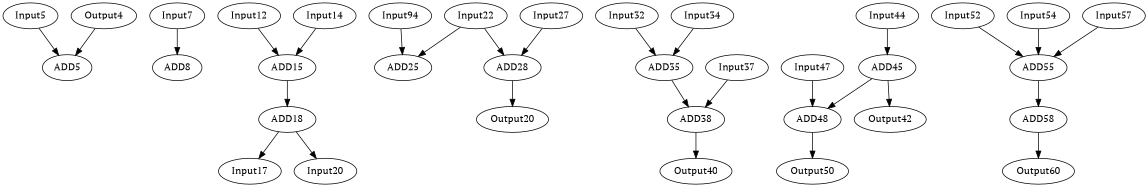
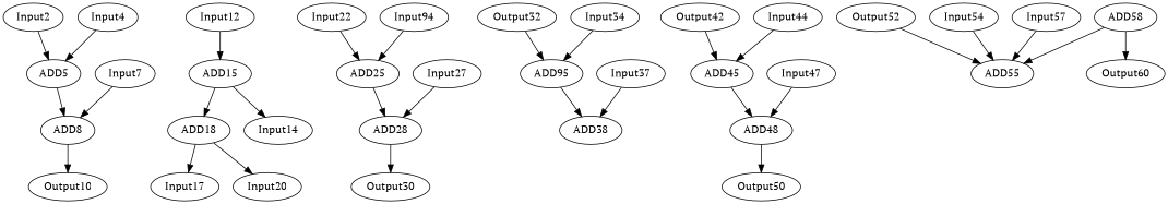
  digraph {
    fontname="PT Serif"
    node [fontname="PT Serif" offset="0, 0" opcode=input pattern="2, 55, 4, 55"]
    edge [fontname="PT Serif" operand=0]
-   Input2 [ref_name=A0 label=Input5]
+   Input2 [ref_name=A0]
    ADD5 [opcode=add offset="" pattern=""]
    ADD8 [opcode=add offset="" pattern=""]
-   Input4 [ref_name=B0 label=Output4]
+   Input4 [ref_name=B0]
+   Output10 [opcode=output ref_name=D0]
    Input7 [ref_name=C0]
    Input12 [ref_name=A1]
    ADD15 [opcode=add offset="" pattern=""]
    ADD18 [opcode=add offset="" pattern=""]
    Input14 [ref_name=B1]
    Input17 [ref_name=C1]
    n12 [label=Input20 opcode=output ref_name=D1]
    Input22 [ref_name=A2]
    ADD25 [opcode=add offset="" pattern=""]
    ADD28 [opcode=add offset="" pattern=""]
    n16 [label=Input94 ref_name=B2]
-   Output30 [opcode=output ref_name=D2 label=Output20]
+   Output30 [opcode=output ref_name=D2]
    Input27 [ref_name=C2]
-   Input32 [ref_name=A3]
-   ADD35 [opcode=add offset="" pattern=""]
+   Input32 [ref_name=A3 label=Output32]
+   ADD35 [opcode=add label=ADD95 offset="" pattern=""]
    ADD38 [opcode=add offset="" pattern=""]
    Input34 [ref_name=B3]
-   Output40 [opcode=output ref_name=D3]
    Input37 [ref_name=C3]
    n25 [label=Output42 ref_name=A4]
    ADD45 [opcode=add offset="" pattern=""]
    ADD48 [opcode=add offset="" pattern=""]
    Input44 [ref_name=B4]
    Output50 [opcode=output ref_name=D4]
    Input47 [ref_name=C4]
-   Input52 [ref_name=A5]
+   Input52 [ref_name=A5 label=Output52]
    ADD55 [opcode=add offset="" pattern=""]
    ADD58 [opcode=add offset="" pattern=""]
    Input54 [ref_name=B5]
    Output60 [opcode=output ref_name=D5]
    Input57 [ref_name=C5]
    Input2 -> ADD5 [operand=1]
+   ADD5 -> ADD8
+   ADD8 -> Output10
    Input4 -> ADD5
    Input7 -> ADD8 [operand=1]
    Input12 -> ADD15 [operand=1]
    ADD15 -> ADD18
    ADD18 -> Input17 [operand=1]
    ADD18 -> n12
-   Input14 -> ADD15
+   ADD15 -> Input14
    Input22 -> ADD25 [operand=1]
-   Input22 -> ADD28
+   ADD25 -> ADD28
    ADD28 -> Output30
    n16 -> ADD25
    Input27 -> ADD28 [operand=1]
    Input32 -> ADD35 [operand=1]
    ADD35 -> ADD38
-   ADD38 -> Output40
    Input34 -> ADD35
    Input37 -> ADD38 [operand=1]
-   ADD45 -> n25 [operand=1]
+   n25 -> ADD45 [operand=1]
    ADD45 -> ADD48
    ADD48 -> Output50
    Input44 -> ADD45
    Input47 -> ADD48 [operand=1]
    Input52 -> ADD55 [operand=1]
-   ADD55 -> ADD58
+   ADD58 -> ADD55
    ADD58 -> Output60
    Input54 -> ADD55
    Input57 -> ADD55 [operand=1]
  }
